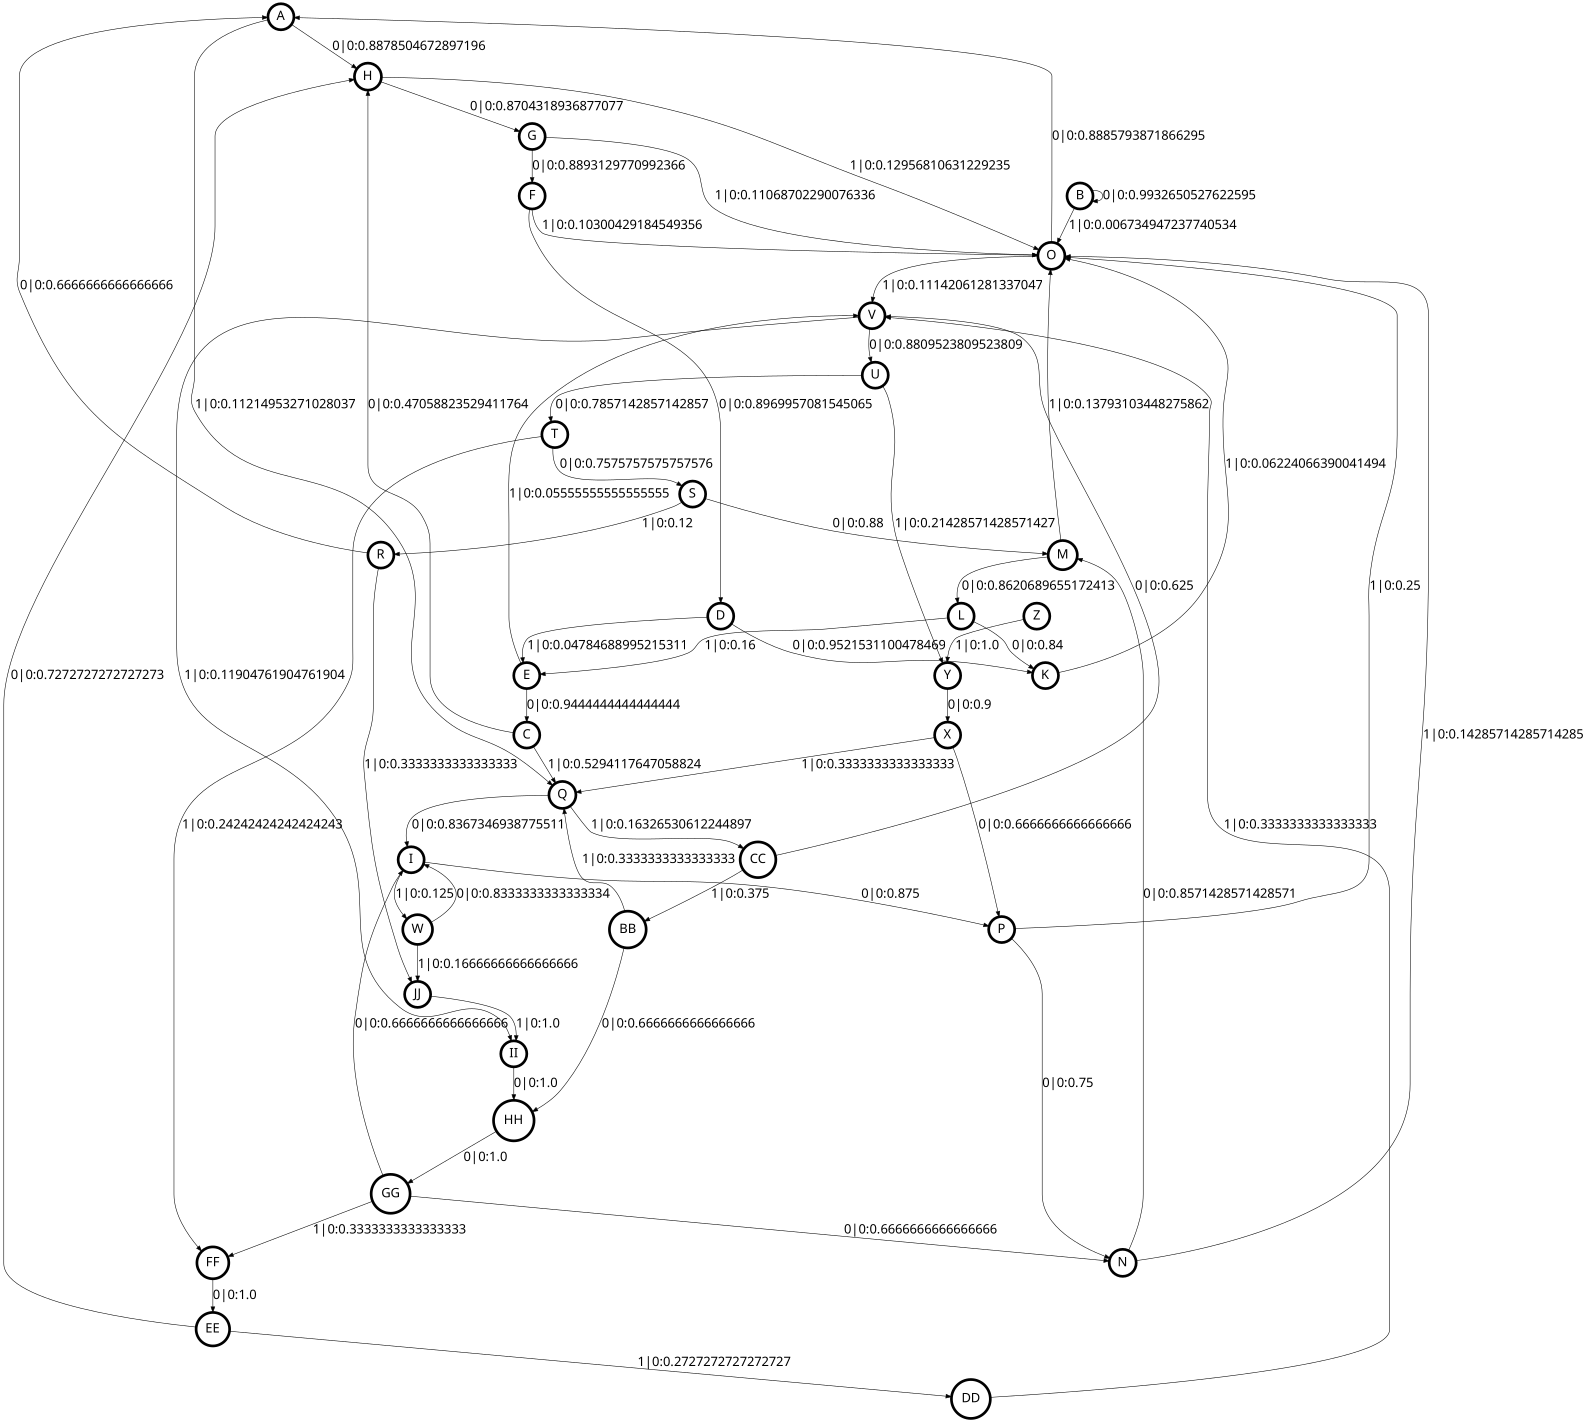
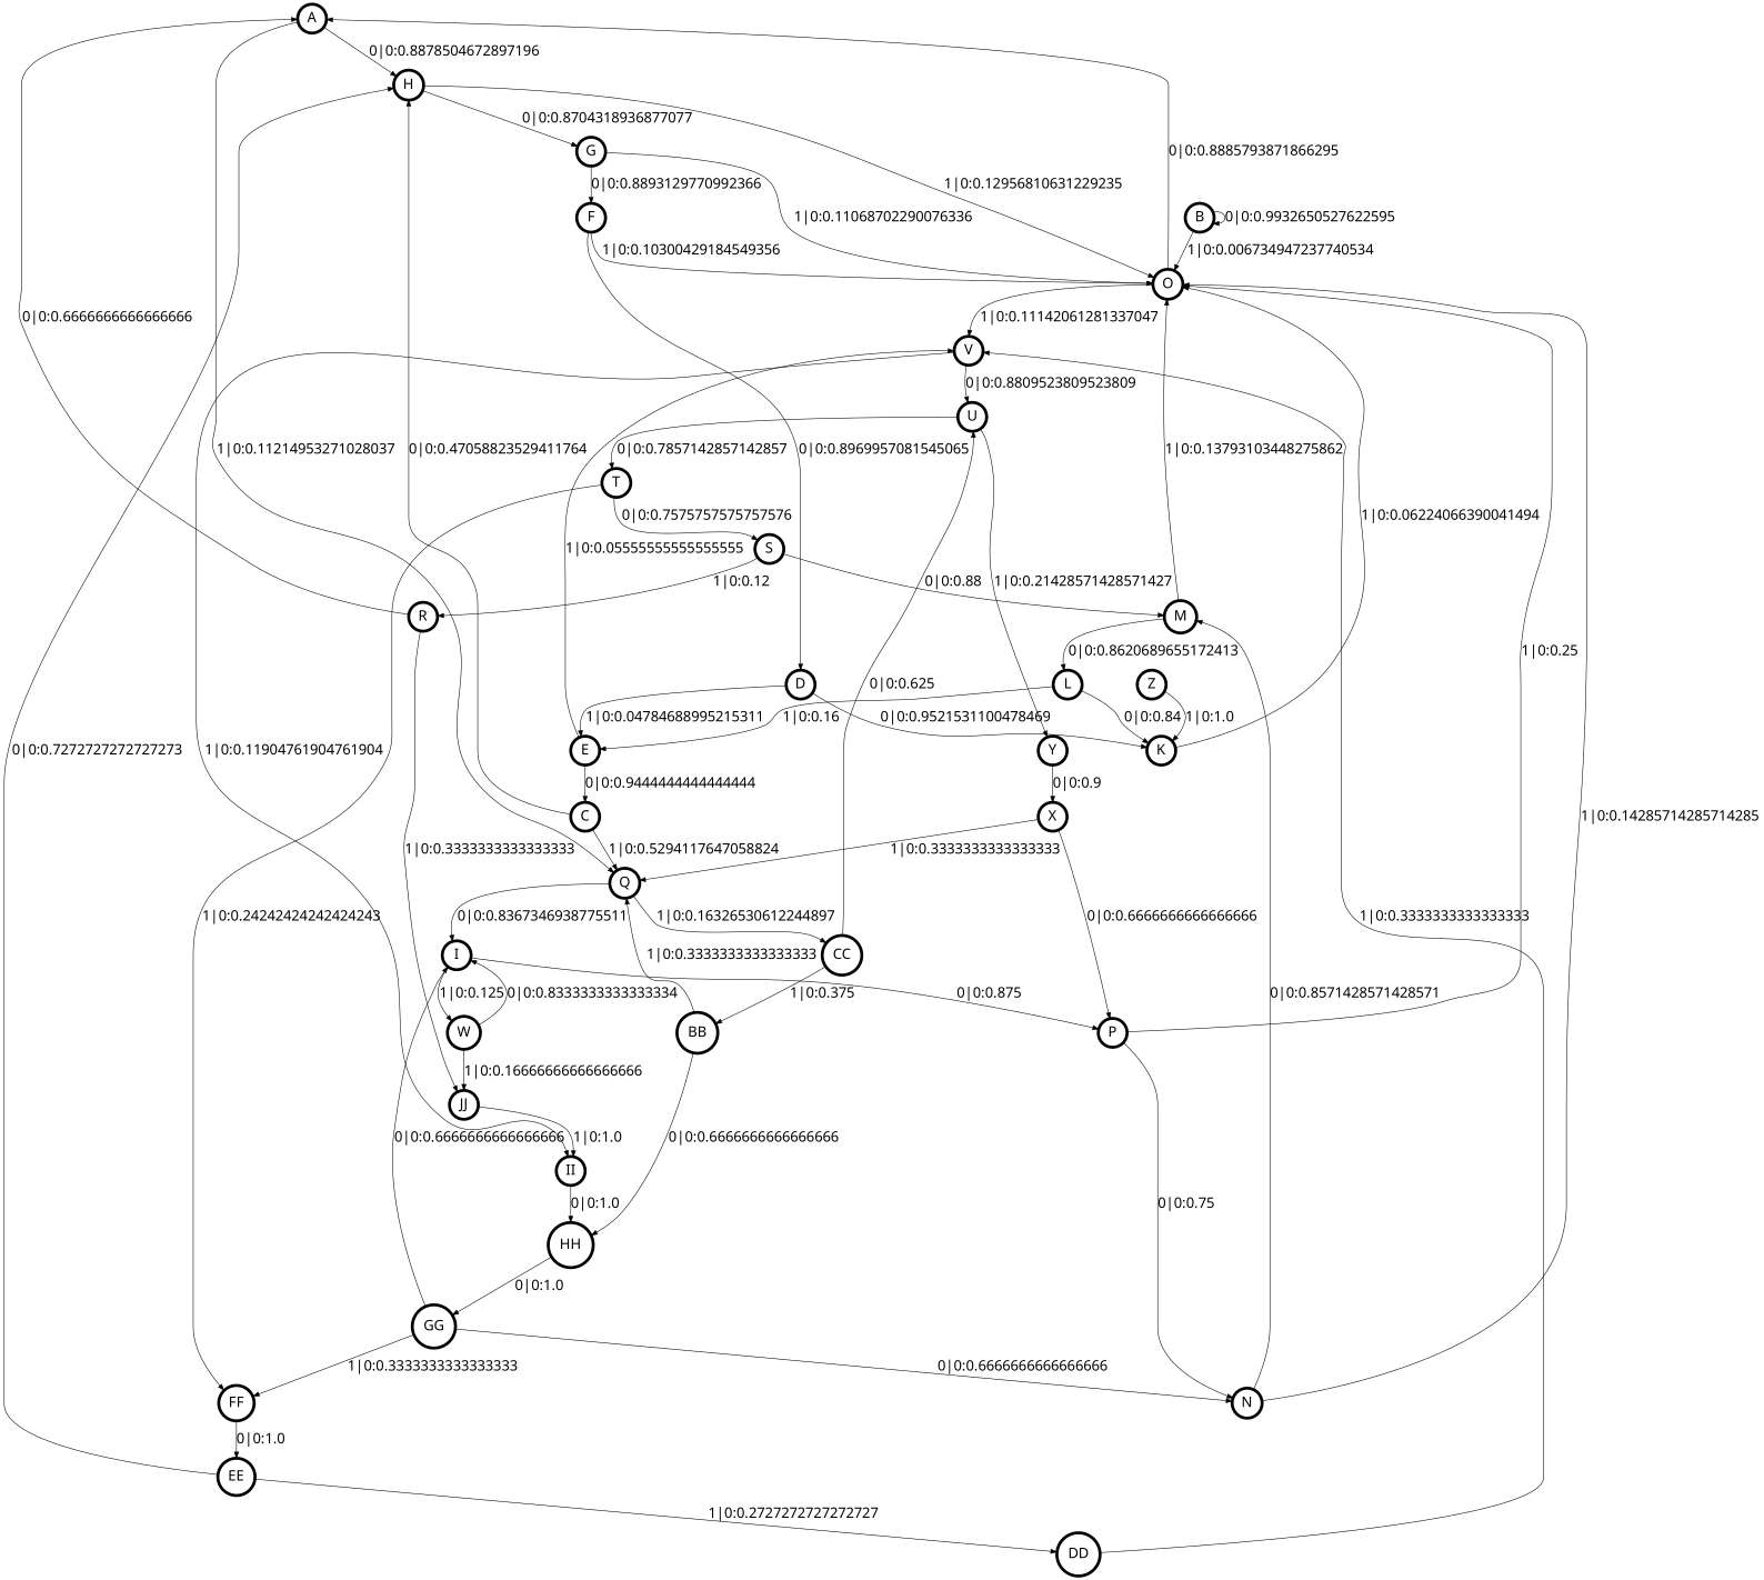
  digraph {
    fontname="CMU Serif Roman"
    node [fontname="CMU Serif Roman" fontsize=24 penwidth=5 shape=circle]
    edge [fontname="CMU Serif Roman" fontsize=24]
    A
    H
    Q
    O
    G
    I
    CC
    V
    F
    P
    W
    U
    BB
    B
    II
    C
    D
    E
    K
    T
    Y
    HH
    N
    JJ
    M
    L
    R
    S
    FF
    EE
    DD
    X
    GG
    Z
    A -> H [label="0|0:0.8878504672897196\l"]
    A -> Q [label="1|0:0.11214953271028037\l"]
    H -> O [label="1|0:0.12956810631229235\l"]
    H -> G [label="0|0:0.8704318936877077\l"]
    Q -> I [label="0|0:0.8367346938775511\l"]
    Q -> CC [label="1|0:0.16326530612244897\l"]
    O -> A [label="0|0:0.8885793871866295\l"]
    O -> V [label="1|0:0.11142061281337047\l"]
    G -> O [label="1|0:0.11068702290076336\l"]
    G -> F [label="0|0:0.8893129770992366\l"]
    I -> P [label="0|0:0.875\l"]
    I -> W [label="1|0:0.125\l"]
-   CC -> V [label="0|0:0.625\l"]
+   CC -> U [label="0|0:0.625\l"]
    CC -> BB [label="1|0:0.375\l"]
    V -> U [label="0|0:0.8809523809523809\l"]
    V -> II [label="1|0:0.11904761904761904\l"]
    F -> O [label="1|0:0.10300429184549356\l"]
    F -> D [label="0|0:0.8969957081545065\l"]
    P -> O [label="1|0:0.25\l"]
    P -> N [label="0|0:0.75\l"]
    W -> I [label="0|0:0.8333333333333334\l"]
    W -> JJ [label="1|0:0.16666666666666666\l"]
    U -> T [label="0|0:0.7857142857142857\l"]
    U -> Y [label="1|0:0.21428571428571427\l"]
    BB -> Q [label="1|0:0.3333333333333333\l"]
    BB -> HH [label="0|0:0.6666666666666666\l"]
    B -> O [label="1|0:0.006734947237740534\l"]
    B -> B [label="0|0:0.9932650527622595\l"]
    II -> HH [label="0|0:1.0\l"]
    C -> H [label="0|0:0.47058823529411764\l"]
    C -> Q [label="1|0:0.5294117647058824\l"]
    D -> E [label="1|0:0.04784688995215311\l"]
    D -> K [label="0|0:0.9521531100478469\l"]
    E -> V [label="1|0:0.05555555555555555\l"]
    E -> C [label="0|0:0.9444444444444444\l"]
    K -> O [label="1|0:0.06224066390041494\l"]
    T -> S [label="0|0:0.7575757575757576\l"]
    T -> FF [label="1|0:0.24242424242424243\l"]
    Y -> X [label="0|0:0.9\l"]
    HH -> GG [label="0|0:1.0\l"]
    N -> O [label="1|0:0.14285714285714285\l"]
    N -> M [label="0|0:0.8571428571428571\l"]
    JJ -> II [label="1|0:1.0\l"]
    M -> O [label="1|0:0.13793103448275862\l"]
    M -> L [label="0|0:0.8620689655172413\l"]
    L -> E [label="1|0:0.16\l"]
    L -> K [label="0|0:0.84\l"]
    R -> A [label="0|0:0.6666666666666666\l"]
    R -> JJ [label="1|0:0.3333333333333333\l"]
    S -> M [label="0|0:0.88\l"]
    S -> R [label="1|0:0.12\l"]
    FF -> EE [label="0|0:1.0\l"]
    EE -> H [label="0|0:0.7272727272727273\l"]
    EE -> DD [label="1|0:0.2727272727272727\l"]
    DD -> V [label="1|0:0.3333333333333333\l"]
    X -> Q [label="1|0:0.3333333333333333\l"]
    X -> P [label="0|0:0.6666666666666666\l"]
    GG -> I [label="0|0:0.6666666666666666\l"]
    GG -> N [label="0|0:0.6666666666666666\l"]
    GG -> FF [label="1|0:0.3333333333333333\l"]
-   Z -> Y [label="1|0:1.0\l"]
+   Z -> K [label="1|0:1.0\l"]
  }
